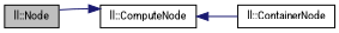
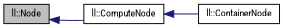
  digraph {
    fontname="Roboto Condensed"
    rankdir=LR
    node [color=black fillcolor=white fontname="Roboto Condensed" fontsize=10 shape=record style=filled]
    edge [color=midnightblue dir=back fontname="Roboto Condensed" fontsize=10 labelfontname=Helvetica labelfontsize=10 style=solid]
    n1 [fillcolor=grey75 fontcolor=black height=0.2 label="ll::Node" width=0.4]
    n2 [height=0.2 label="ll::ComputeNode" width=0.4]
    n3 [height=0.2 label="ll::ContainerNode" width=0.4]
-   n2 -> n1
+   n1 -> n2
    n2 -> n3
  }
